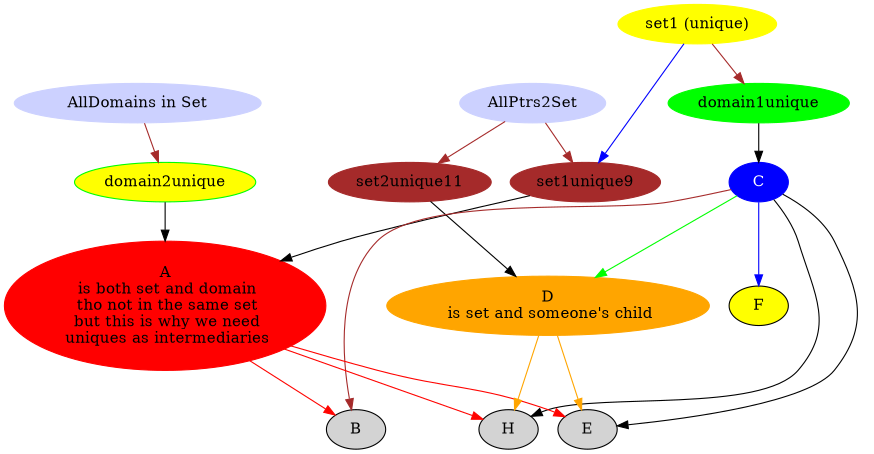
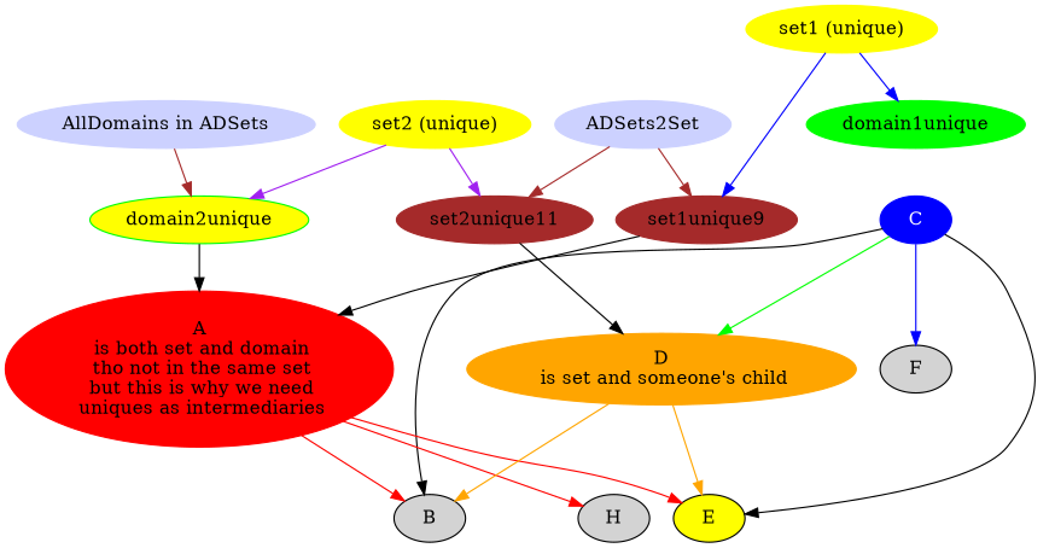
  digraph {
    fontname="DejaVu Serif"
    rankdir=UD
    node [fontname="DejaVu Serif" style=filled]
    edge [fontname="DejaVu Serif"]
-   n1 [color="0.650 0.200 1.000" label="AllDomains in Set"]
-   AllPtrs2Set [color="0.650 0.200 1.000"]
+   n1 [color="0.650 0.200 1.000" label="AllDomains in ADSets"]
+   AllPtrs2Set [color="0.650 0.200 1.000" label=ADSets2Set]
    domain2unique [color=green fillcolor=yellow]
    n4 [color=brown label=set1unique9]
    n5 [color=brown label=set2unique11]
    domain1unique [color=green]
    C [color=blue fontcolor=white]
    n8 [color=red label="A\n is both set and domain\n tho not in the same set\n but this is why we need\n uniques as intermediaries"]
    n9 [color=yellow label="set1 (unique)"]
+   n10 [color=yellow label="set2 (unique)"]
    n11 [color=orange label="D\n is set and someone's child"]
    B
-   E
-   F [fillcolor=yellow]
+   E [fillcolor=yellow]
+   F
    H
    subgraph sub_1 {
      rank=same
      n1
      AllPtrs2Set
    }
    n1 -> domain2unique [color=brown]
    AllPtrs2Set -> n4 [color=brown]
    AllPtrs2Set -> n5 [color=brown]
    domain2unique -> n8
    n4 -> n8
    n5 -> n11
-   domain1unique -> C
    C -> n11 [color=green]
-   C -> B [color=brown]
+   C -> B
    C -> E
    C -> F [color=blue]
-   C -> H
    n8 -> B [color="0.002 0.999 0.999"]
    n8 -> E [color="0.002 0.999 0.999"]
    n8 -> H [color="0.002 0.999 0.999"]
    n9 -> n4 [color=blue]
-   n9 -> domain1unique [color=brown]
-   n11 -> H [color=orange]
+   n9 -> domain1unique [color=blue]
+   n10 -> domain2unique [color=purple]
+   n10 -> n5 [color=purple]
+   n11 -> B [color=orange]
    n11 -> E [color=orange]
  }
